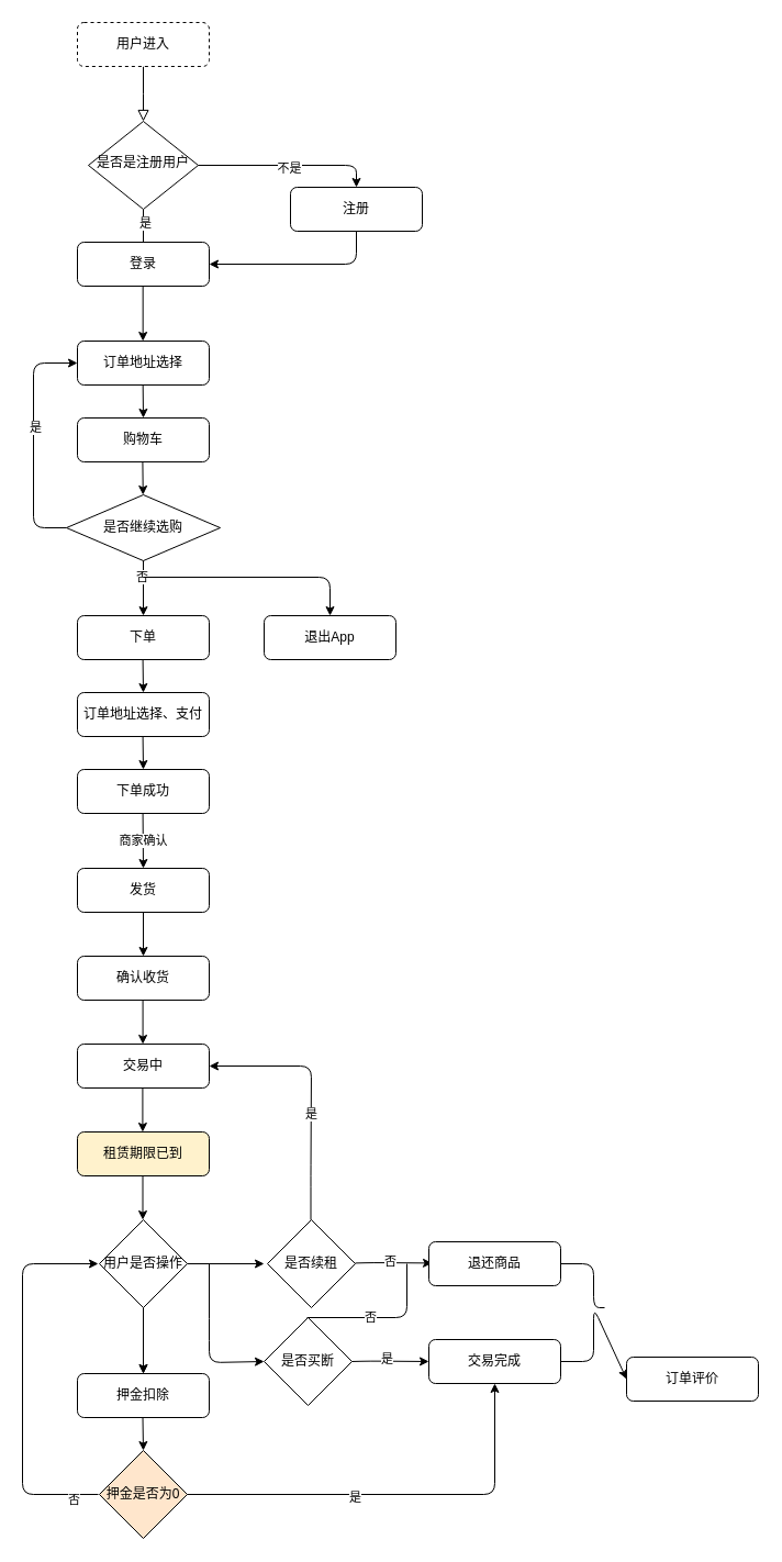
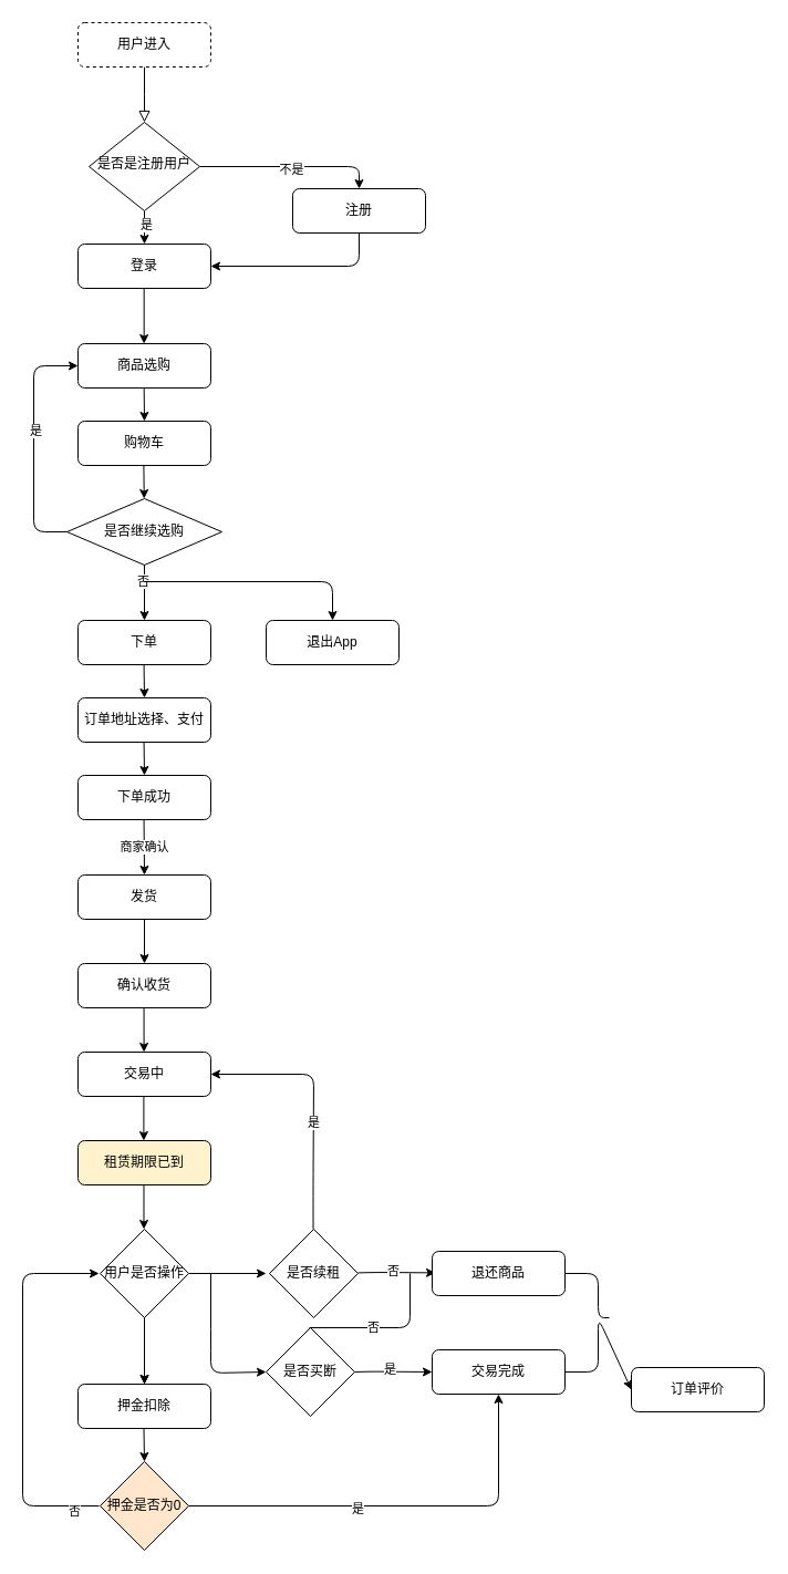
  <mxCell id="0" />
  <mxCell id="1" parent="0" />
  <mxCell id="2" value="" style="rounded=0;html=1;jettySize=auto;orthogonalLoop=1;fontSize=11;endArrow=block;endFill=0;endSize=8;strokeWidth=1;shadow=0;labelBackgroundColor=none;edgeStyle=orthogonalEdgeStyle;" parent="1" source="3" edge="1"><mxGeometry relative="1" as="geometry"><mxPoint x="130" y="110" as="targetPoint" /></mxGeometry></mxCell>
  <mxCell id="3" value="用户进入" style="rounded=1;whiteSpace=wrap;html=1;fontSize=12;glass=0;strokeWidth=1;shadow=0;dashed=1;" parent="1" vertex="1"><mxGeometry x="70" y="20" width="120" height="40" as="geometry" /></mxCell>
- <mxCell id="4" style="edgeStyle=orthogonalEdgeStyle;rounded=0;orthogonalLoop=1;jettySize=auto;html=1;exitX=0.5;exitY=1;exitDx=0;exitDy=0;entryX=0.5;entryY=0;entryDx=0;entryDy=0;endArrow=none;" parent="1" source="6" target="7" edge="1"><mxGeometry relative="1" as="geometry" /></mxCell>
+ <mxCell id="4" style="edgeStyle=orthogonalEdgeStyle;rounded=0;orthogonalLoop=1;jettySize=auto;html=1;exitX=0.5;exitY=1;exitDx=0;exitDy=0;entryX=0.5;entryY=0;entryDx=0;entryDy=0;" parent="1" source="6" target="7" edge="1"><mxGeometry relative="1" as="geometry" /></mxCell>
  <mxCell id="5" value="是" style="edgeLabel;html=1;align=center;verticalAlign=middle;resizable=0;points=[];" parent="4" vertex="1" connectable="0"><mxGeometry x="-0.167" y="1" relative="1" as="geometry"><mxPoint as="offset" /></mxGeometry></mxCell>
  <mxCell id="6" value="是否是注册用户" style="rhombus;whiteSpace=wrap;html=1;shadow=0;fontFamily=Helvetica;fontSize=12;align=center;strokeWidth=1;spacing=6;spacingTop=-4;" parent="1" vertex="1"><mxGeometry x="80" y="110" width="100" height="80" as="geometry" /></mxCell>
  <mxCell id="7" value="登录" style="rounded=1;whiteSpace=wrap;html=1;fontSize=12;glass=0;strokeWidth=1;shadow=0;" parent="1" vertex="1"><mxGeometry x="70" y="220" width="120" height="40" as="geometry" /></mxCell>
  <mxCell id="8" value="注册" style="rounded=1;whiteSpace=wrap;html=1;fontSize=12;glass=0;strokeWidth=1;shadow=0;" parent="1" vertex="1"><mxGeometry x="264" y="170" width="120" height="40" as="geometry" /></mxCell>
  <mxCell id="9" value="" style="endArrow=classic;html=1;entryX=1;entryY=0.5;entryDx=0;entryDy=0;" parent="1" target="7" edge="1"><mxGeometry width="50" height="50" relative="1" as="geometry"><mxPoint x="324" y="210" as="sourcePoint" /><mxPoint x="324" y="260" as="targetPoint" /><Array as="points"><mxPoint x="324" y="240" /></Array></mxGeometry></mxCell>
  <mxCell id="10" value="" style="endArrow=classic;html=1;entryX=0.5;entryY=0;entryDx=0;entryDy=0;" parent="1" target="8" edge="1"><mxGeometry width="50" height="50" relative="1" as="geometry"><mxPoint x="180" y="150" as="sourcePoint" /><mxPoint x="320" y="150" as="targetPoint" /><Array as="points"><mxPoint x="324" y="150" /></Array></mxGeometry></mxCell>
  <mxCell id="11" value="不是" style="edgeLabel;html=1;align=center;verticalAlign=middle;resizable=0;points=[];" parent="10" vertex="1" connectable="0"><mxGeometry x="-0.006" y="-2" relative="1" as="geometry"><mxPoint as="offset" /></mxGeometry></mxCell>
  <mxCell id="12" value="" style="endArrow=classic;html=1;" parent="1" edge="1"><mxGeometry width="50" height="50" relative="1" as="geometry"><mxPoint x="129.66" y="260" as="sourcePoint" /><mxPoint x="129.66" y="310" as="targetPoint" /></mxGeometry></mxCell>
- <mxCell id="13" value="订单地址选择" style="rounded=1;whiteSpace=wrap;html=1;fontSize=12;glass=0;strokeWidth=1;shadow=0;" parent="1" vertex="1"><mxGeometry x="70" y="310" width="120" height="40" as="geometry" /></mxCell>
+ <mxCell id="13" value="商品选购" style="rounded=1;whiteSpace=wrap;html=1;fontSize=12;glass=0;strokeWidth=1;shadow=0;" parent="1" vertex="1"><mxGeometry x="70" y="310" width="120" height="40" as="geometry" /></mxCell>
  <mxCell id="14" value="" style="endArrow=classic;html=1;" parent="1" edge="1"><mxGeometry width="50" height="50" relative="1" as="geometry"><mxPoint x="129.66" y="350" as="sourcePoint" /><mxPoint x="130" y="380" as="targetPoint" /></mxGeometry></mxCell>
  <mxCell id="15" value="购物车" style="rounded=1;whiteSpace=wrap;html=1;fontSize=12;glass=0;strokeWidth=1;shadow=0;" parent="1" vertex="1"><mxGeometry x="70" y="380" width="120" height="40" as="geometry" /></mxCell>
  <mxCell id="16" value="" style="endArrow=classic;html=1;" parent="1" edge="1"><mxGeometry width="50" height="50" relative="1" as="geometry"><mxPoint x="129.41" y="420" as="sourcePoint" /><mxPoint x="129.75" y="450" as="targetPoint" /></mxGeometry></mxCell>
  <mxCell id="17" value="是否继续选购" style="rhombus;whiteSpace=wrap;html=1;" parent="1" vertex="1"><mxGeometry x="60" y="450" width="140" height="60" as="geometry" /></mxCell>
  <mxCell id="18" value="" style="endArrow=classic;html=1;entryX=0;entryY=0.5;entryDx=0;entryDy=0;" parent="1" target="13" edge="1"><mxGeometry width="50" height="50" relative="1" as="geometry"><mxPoint x="60" y="480" as="sourcePoint" /><mxPoint x="30" y="320" as="targetPoint" /><Array as="points"><mxPoint x="30" y="480" /><mxPoint x="30" y="330" /></Array></mxGeometry></mxCell>
  <mxCell id="19" value="是" style="edgeLabel;html=1;align=center;verticalAlign=middle;resizable=0;points=[];" parent="18" vertex="1" connectable="0"><mxGeometry x="0.112" y="-1" relative="1" as="geometry"><mxPoint as="offset" /></mxGeometry></mxCell>
  <mxCell id="20" value="" style="endArrow=classic;html=1;" parent="1" edge="1"><mxGeometry width="50" height="50" relative="1" as="geometry"><mxPoint x="130" y="510" as="sourcePoint" /><mxPoint x="130" y="560" as="targetPoint" /></mxGeometry></mxCell>
  <mxCell id="21" value="否" style="edgeLabel;html=1;align=center;verticalAlign=middle;resizable=0;points=[];" parent="20" vertex="1" connectable="0"><mxGeometry x="-0.444" y="-2" relative="1" as="geometry"><mxPoint as="offset" /></mxGeometry></mxCell>
  <mxCell id="22" value="下单" style="rounded=1;whiteSpace=wrap;html=1;fontSize=12;glass=0;strokeWidth=1;shadow=0;" parent="1" vertex="1"><mxGeometry x="70" y="560" width="120" height="40" as="geometry" /></mxCell>
  <mxCell id="23" value="" style="endArrow=classic;html=1;" parent="1" edge="1"><mxGeometry width="50" height="50" relative="1" as="geometry"><mxPoint x="130" y="525" as="sourcePoint" /><mxPoint x="300" y="560" as="targetPoint" /><Array as="points"><mxPoint x="300" y="525" /></Array></mxGeometry></mxCell>
  <mxCell id="24" value="退出App" style="rounded=1;whiteSpace=wrap;html=1;fontSize=12;glass=0;strokeWidth=1;shadow=0;" parent="1" vertex="1"><mxGeometry x="240" y="560" width="120" height="40" as="geometry" /></mxCell>
  <mxCell id="25" value="" style="endArrow=classic;html=1;" parent="1" edge="1"><mxGeometry width="50" height="50" relative="1" as="geometry"><mxPoint x="129.58" y="600" as="sourcePoint" /><mxPoint x="130" y="630" as="targetPoint" /></mxGeometry></mxCell>
  <mxCell id="26" value="订单地址选择、支付" style="rounded=1;whiteSpace=wrap;html=1;fontSize=12;glass=0;strokeWidth=1;shadow=0;" parent="1" vertex="1"><mxGeometry x="70" y="630" width="120" height="40" as="geometry" /></mxCell>
  <mxCell id="27" value="" style="endArrow=classic;html=1;" parent="1" edge="1"><mxGeometry width="50" height="50" relative="1" as="geometry"><mxPoint x="129.58" y="670" as="sourcePoint" /><mxPoint x="130" y="700" as="targetPoint" /></mxGeometry></mxCell>
  <mxCell id="28" value="下单成功" style="rounded=1;whiteSpace=wrap;html=1;fontSize=12;glass=0;strokeWidth=1;shadow=0;" parent="1" vertex="1"><mxGeometry x="70" y="700" width="120" height="40" as="geometry" /></mxCell>
  <mxCell id="29" value="商家确认" style="endArrow=classic;html=1;" parent="1" edge="1"><mxGeometry width="50" height="50" relative="1" as="geometry"><mxPoint x="129.58" y="740" as="sourcePoint" /><mxPoint x="130" y="790" as="targetPoint" /></mxGeometry></mxCell>
  <mxCell id="30" value="发货" style="rounded=1;whiteSpace=wrap;html=1;fontSize=12;glass=0;strokeWidth=1;shadow=0;" parent="1" vertex="1"><mxGeometry x="70" y="790" width="120" height="40" as="geometry" /></mxCell>
  <mxCell id="31" value="" style="endArrow=classic;html=1;" parent="1" edge="1"><mxGeometry width="50" height="50" relative="1" as="geometry"><mxPoint x="130" y="830" as="sourcePoint" /><mxPoint x="130" y="870" as="targetPoint" /></mxGeometry></mxCell>
  <mxCell id="32" value="确认收货" style="rounded=1;whiteSpace=wrap;html=1;fontSize=12;glass=0;strokeWidth=1;shadow=0;" parent="1" vertex="1"><mxGeometry x="70" y="870" width="120" height="40" as="geometry" /></mxCell>
  <mxCell id="33" value="" style="endArrow=classic;html=1;" parent="1" edge="1"><mxGeometry width="50" height="50" relative="1" as="geometry"><mxPoint x="129.58" y="910" as="sourcePoint" /><mxPoint x="129.58" y="950" as="targetPoint" /></mxGeometry></mxCell>
  <mxCell id="34" value="交易中" style="rounded=1;whiteSpace=wrap;html=1;fontSize=12;glass=0;strokeWidth=1;shadow=0;" parent="1" vertex="1"><mxGeometry x="70" y="950" width="120" height="40" as="geometry" /></mxCell>
  <mxCell id="35" value="" style="endArrow=classic;html=1;" parent="1" edge="1"><mxGeometry width="50" height="50" relative="1" as="geometry"><mxPoint x="129.41" y="990" as="sourcePoint" /><mxPoint x="129.41" y="1030" as="targetPoint" /></mxGeometry></mxCell>
  <mxCell id="36" value="租赁期限已到" style="rounded=1;whiteSpace=wrap;html=1;fontSize=12;glass=0;strokeWidth=1;shadow=0;fillColor=#fff2cc;" parent="1" vertex="1"><mxGeometry x="70" y="1030" width="120" height="40" as="geometry" /></mxCell>
  <mxCell id="37" value="" style="endArrow=classic;html=1;" parent="1" edge="1"><mxGeometry width="50" height="50" relative="1" as="geometry"><mxPoint x="170" y="1150" as="sourcePoint" /><mxPoint x="240" y="1150" as="targetPoint" /></mxGeometry></mxCell>
  <mxCell id="38" value="是否续租" style="rhombus;whiteSpace=wrap;html=1;" parent="1" vertex="1"><mxGeometry x="243" y="1110" width="80" height="80" as="geometry" /></mxCell>
  <mxCell id="39" value="" style="endArrow=classic;html=1;entryX=1;entryY=0.5;entryDx=0;entryDy=0;" parent="1" target="34" edge="1"><mxGeometry width="50" height="50" relative="1" as="geometry"><mxPoint x="282.5" y="1110" as="sourcePoint" /><mxPoint x="282.5" y="970" as="targetPoint" /><Array as="points"><mxPoint x="282.5" y="1070" /><mxPoint x="283" y="970" /></Array></mxGeometry></mxCell>
  <mxCell id="40" value="是" style="edgeLabel;html=1;align=center;verticalAlign=middle;resizable=0;points=[];" parent="39" vertex="1" connectable="0"><mxGeometry x="-0.164" relative="1" as="geometry"><mxPoint as="offset" /></mxGeometry></mxCell>
  <mxCell id="41" value="" style="endArrow=classic;html=1;" parent="1" edge="1"><mxGeometry width="50" height="50" relative="1" as="geometry"><mxPoint x="323" y="1149.41" as="sourcePoint" /><mxPoint x="393" y="1149.41" as="targetPoint" /><Array as="points"><mxPoint x="340" y="1149" /></Array></mxGeometry></mxCell>
  <mxCell id="42" value="否" style="edgeLabel;html=1;align=center;verticalAlign=middle;resizable=0;points=[];" parent="41" vertex="1" connectable="0"><mxGeometry x="-0.107" y="2" relative="1" as="geometry"><mxPoint as="offset" /></mxGeometry></mxCell>
  <mxCell id="43" value="是否买断" style="rhombus;whiteSpace=wrap;html=1;" parent="1" vertex="1"><mxGeometry x="240" y="1199" width="80" height="80" as="geometry" /></mxCell>
  <mxCell id="44" value="" style="endArrow=classic;html=1;entryX=0;entryY=0.5;entryDx=0;entryDy=0;" parent="1" target="43" edge="1"><mxGeometry width="50" height="50" relative="1" as="geometry"><mxPoint x="190" y="1150" as="sourcePoint" /><mxPoint x="230" y="1250" as="targetPoint" /><Array as="points"><mxPoint x="190" y="1210" /><mxPoint x="190" y="1240" /></Array></mxGeometry></mxCell>
  <mxCell id="45" value="" style="endArrow=classic;html=1;" parent="1" edge="1"><mxGeometry width="50" height="50" relative="1" as="geometry"><mxPoint x="320" y="1238.99" as="sourcePoint" /><mxPoint x="390" y="1238.99" as="targetPoint" /><Array as="points"><mxPoint x="337" y="1238.58" /></Array></mxGeometry></mxCell>
  <mxCell id="46" value="是" style="edgeLabel;html=1;align=center;verticalAlign=middle;resizable=0;points=[];" parent="45" vertex="1" connectable="0"><mxGeometry x="-0.107" y="2" relative="1" as="geometry"><mxPoint as="offset" /></mxGeometry></mxCell>
  <mxCell id="47" value="交易完成" style="rounded=1;whiteSpace=wrap;html=1;fontSize=12;glass=0;strokeWidth=1;shadow=0;" parent="1" vertex="1"><mxGeometry x="390" y="1219" width="120" height="40" as="geometry" /></mxCell>
  <mxCell id="48" value="退还商品" style="rounded=1;whiteSpace=wrap;html=1;fontSize=12;glass=0;strokeWidth=1;shadow=0;" parent="1" vertex="1"><mxGeometry x="390" y="1130" width="120" height="40" as="geometry" /></mxCell>
  <mxCell id="49" value="" style="endArrow=none;html=1;" parent="1" edge="1"><mxGeometry width="50" height="50" relative="1" as="geometry"><mxPoint x="279" y="1199" as="sourcePoint" /><mxPoint x="370" y="1150" as="targetPoint" /><Array as="points"><mxPoint x="370" y="1199" /></Array></mxGeometry></mxCell>
  <mxCell id="50" value="否" style="edgeLabel;html=1;align=center;verticalAlign=middle;resizable=0;points=[];" parent="49" vertex="1" connectable="0"><mxGeometry x="-0.181" y="1" relative="1" as="geometry"><mxPoint as="offset" /></mxGeometry></mxCell>
  <mxCell id="51" value="订单评价" style="rounded=1;whiteSpace=wrap;html=1;fontSize=12;glass=0;strokeWidth=1;shadow=0;" parent="1" vertex="1"><mxGeometry x="570" y="1235" width="120" height="40" as="geometry" /></mxCell>
  <mxCell id="52" value="" style="endArrow=classic;html=1;entryX=0;entryY=0.5;entryDx=0;entryDy=0;" parent="1" target="51" edge="1"><mxGeometry width="50" height="50" relative="1" as="geometry"><mxPoint x="510" y="1238.99" as="sourcePoint" /><mxPoint x="580" y="1238.99" as="targetPoint" /><Array as="points"><mxPoint x="540" y="1239" /><mxPoint x="540" y="1190" /></Array></mxGeometry></mxCell>
  <mxCell id="53" value="" style="endArrow=none;html=1;" parent="1" edge="1"><mxGeometry width="50" height="50" relative="1" as="geometry"><mxPoint x="510" y="1150" as="sourcePoint" /><mxPoint x="550" y="1190" as="targetPoint" /><Array as="points"><mxPoint x="540" y="1150" /><mxPoint x="540" y="1190" /></Array></mxGeometry></mxCell>
  <mxCell id="54" value="" style="edgeStyle=orthogonalEdgeStyle;rounded=0;orthogonalLoop=1;jettySize=auto;html=1;" edge="1" parent="1" source="55" target="57"><mxGeometry relative="1" as="geometry" /></mxCell>
  <mxCell id="55" value="用户是否操作" style="rhombus;whiteSpace=wrap;html=1;" vertex="1" parent="1"><mxGeometry x="90" y="1110" width="80" height="80" as="geometry" /></mxCell>
  <mxCell id="56" value="" style="endArrow=classic;html=1;" edge="1" parent="1"><mxGeometry width="50" height="50" relative="1" as="geometry"><mxPoint x="129.5" y="1070" as="sourcePoint" /><mxPoint x="129.5" y="1110" as="targetPoint" /></mxGeometry></mxCell>
  <mxCell id="57" value="押金扣除" style="rounded=1;whiteSpace=wrap;html=1;fontSize=12;glass=0;strokeWidth=1;shadow=0;" vertex="1" parent="1"><mxGeometry x="70" y="1250" width="120" height="40" as="geometry" /></mxCell>
  <mxCell id="58" value="" style="endArrow=classic;html=1;entryX=0.5;entryY=0;entryDx=0;entryDy=0;exitX=0.5;exitY=1;exitDx=0;exitDy=0;" edge="1" parent="1" source="55" target="57"><mxGeometry width="50" height="50" relative="1" as="geometry"><mxPoint x="129.5" y="1199" as="sourcePoint" /><mxPoint x="129.5" y="1239" as="targetPoint" /></mxGeometry></mxCell>
  <mxCell id="59" value="押金是否为0" style="rhombus;whiteSpace=wrap;html=1;fillColor=#ffe6cc;" vertex="1" parent="1"><mxGeometry x="90" y="1320" width="80" height="80" as="geometry" /></mxCell>
  <mxCell id="60" value="" style="edgeStyle=orthogonalEdgeStyle;rounded=0;orthogonalLoop=1;jettySize=auto;html=1;" edge="1" parent="1"><mxGeometry relative="1" as="geometry"><mxPoint x="129.5" y="1290" as="sourcePoint" /><mxPoint x="130" y="1320" as="targetPoint" /></mxGeometry></mxCell>
  <mxCell id="61" value="" style="endArrow=classic;html=1;entryX=0.5;entryY=1;entryDx=0;entryDy=0;" edge="1" parent="1" target="47"><mxGeometry width="50" height="50" relative="1" as="geometry"><mxPoint x="170" y="1360" as="sourcePoint" /><mxPoint x="220" y="1310" as="targetPoint" /><Array as="points"><mxPoint x="450" y="1360" /></Array></mxGeometry></mxCell>
  <mxCell id="62" value="是" style="edgeLabel;html=1;align=center;verticalAlign=middle;resizable=0;points=[];" vertex="1" connectable="0" parent="61"><mxGeometry x="-0.204" y="-2" relative="1" as="geometry"><mxPoint as="offset" /></mxGeometry></mxCell>
  <mxCell id="63" value="" style="endArrow=classic;html=1;exitX=0.5;exitY=1;exitDx=0;exitDy=0;" edge="1" parent="1"><mxGeometry width="50" height="50" relative="1" as="geometry"><mxPoint x="89" y="1360" as="sourcePoint" /><mxPoint x="89" y="1150" as="targetPoint" /><Array as="points"><mxPoint x="20" y="1360" /><mxPoint x="20" y="1150" /></Array></mxGeometry></mxCell>
  <mxCell id="64" value="否" style="edgeLabel;html=1;align=center;verticalAlign=middle;resizable=0;points=[];" vertex="1" connectable="0" parent="63"><mxGeometry x="-0.866" y="4" relative="1" as="geometry"><mxPoint as="offset" /></mxGeometry></mxCell>
